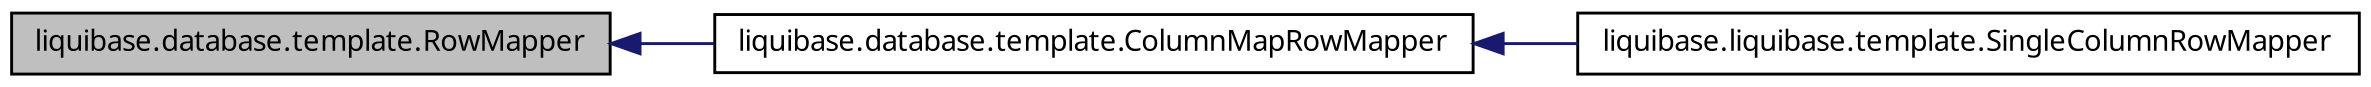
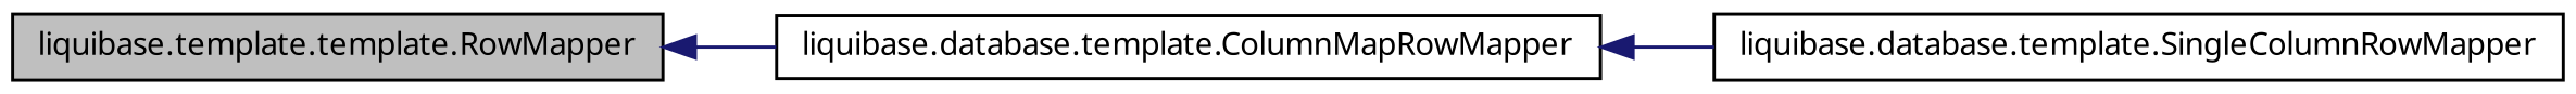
  digraph {
    rankdir=LR
    node [color=black fillcolor=white fontname="FreeSans.ttf" fontsize=10 shape=record style=filled]
    edge [color=midnightblue dir=back fontname="FreeSans.ttf" fontsize=10 labelfontname="FreeSans.ttf" labelfontsize=10 style=solid]
-   n1 [fillcolor=grey75 fontcolor=black height=0.2 label="liquibase.database.template.RowMapper" width=0.4]
+   n1 [fillcolor=grey75 fontcolor=black height=0.2 label="liquibase.template.template.RowMapper" width=0.4]
    n2 [height=0.2 label="liquibase.database.template.ColumnMapRowMapper" width=0.4]
-   n3 [height=0.2 label="liquibase.liquibase.template.SingleColumnRowMapper" width=0.4]
+   n3 [height=0.2 label="liquibase.database.template.SingleColumnRowMapper" width=0.4]
    n1 -> n2
    n2 -> n3
  }
